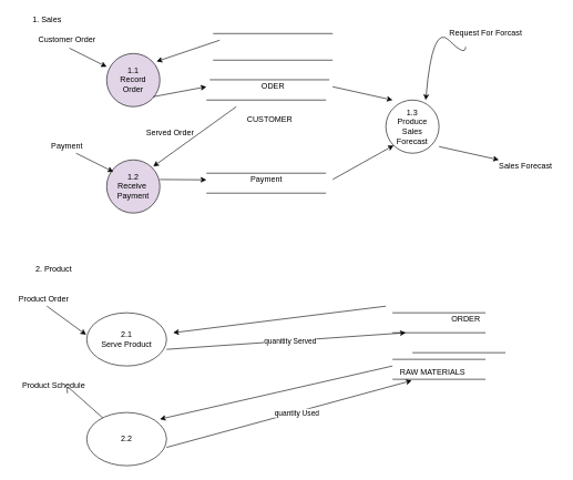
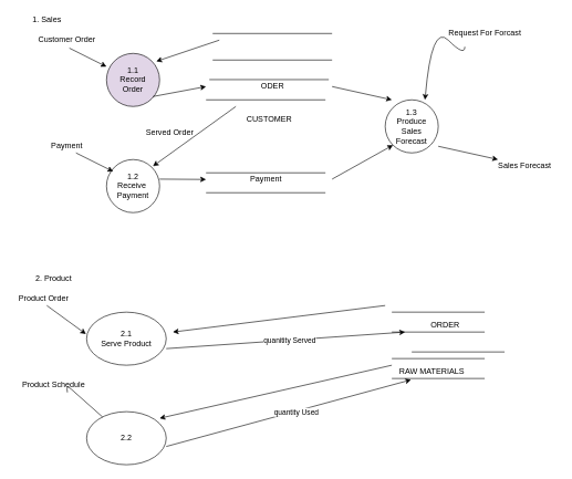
  <mxCell id="0" />
  <mxCell id="1" parent="0" />
  <mxCell id="2" value="1. Sales" style="text;html=1;align=center;verticalAlign=middle;resizable=0;points=[];autosize=1;strokeColor=none;" vertex="1" parent="1"><mxGeometry x="40" y="20" width="60" height="20" as="geometry" /></mxCell>
  <mxCell id="3" value="1.1&lt;br&gt;Record&lt;br&gt;Order" style="ellipse;whiteSpace=wrap;html=1;aspect=fixed;fillColor=#e1d5e7;" vertex="1" parent="1"><mxGeometry x="160" y="80" width="80" height="80" as="geometry" /></mxCell>
- <mxCell id="4" value="1.2&lt;br&gt;Receive&amp;nbsp;&lt;br&gt;Payment&lt;br&gt;" style="ellipse;whiteSpace=wrap;html=1;aspect=fixed;fillColor=#e1d5e7;" vertex="1" parent="1"><mxGeometry x="160" y="240" width="80" height="80" as="geometry" /></mxCell>
+ <mxCell id="4" value="1.2&lt;br&gt;Receive&amp;nbsp;&lt;br&gt;Payment&lt;br&gt;" style="ellipse;whiteSpace=wrap;html=1;aspect=fixed;" vertex="1" parent="1"><mxGeometry x="160" y="240" width="80" height="80" as="geometry" /></mxCell>
  <mxCell id="5" value="1.3&lt;br&gt;Produce Sales&lt;br&gt;Forecast" style="ellipse;whiteSpace=wrap;html=1;aspect=fixed;" vertex="1" parent="1"><mxGeometry x="580" y="150" width="80" height="80" as="geometry" /></mxCell>
  <mxCell id="6" value="Customer Order&lt;br&gt;" style="text;html=1;align=center;verticalAlign=middle;resizable=0;points=[];autosize=1;strokeColor=none;" vertex="1" parent="1"><mxGeometry x="50" y="50" width="100" height="20" as="geometry" /></mxCell>
  <mxCell id="7" value="" style="endArrow=classic;html=1;exitX=0.54;exitY=1.1;exitDx=0;exitDy=0;exitPerimeter=0;" edge="1" parent="1" source="6"><mxGeometry width="50" height="50" relative="1" as="geometry"><mxPoint x="75" y="120" as="sourcePoint" /><mxPoint x="160" y="100" as="targetPoint" /></mxGeometry></mxCell>
  <mxCell id="8" value="Payment" style="text;html=1;align=center;verticalAlign=middle;resizable=0;points=[];autosize=1;strokeColor=none;" vertex="1" parent="1"><mxGeometry x="70" y="210" width="60" height="20" as="geometry" /></mxCell>
  <mxCell id="9" value="" style="endArrow=classic;html=1;exitX=0.54;exitY=1.1;exitDx=0;exitDy=0;exitPerimeter=0;" edge="1" parent="1"><mxGeometry width="50" height="50" relative="1" as="geometry"><mxPoint x="114" y="230" as="sourcePoint" /><mxPoint x="170" y="258" as="targetPoint" /></mxGeometry></mxCell>
  <mxCell id="10" value="" style="endArrow=none;html=1;" edge="1" parent="1"><mxGeometry width="50" height="50" relative="1" as="geometry"><mxPoint x="320" y="50" as="sourcePoint" /><mxPoint x="500" y="50" as="targetPoint" /></mxGeometry></mxCell>
  <mxCell id="11" value="" style="endArrow=none;html=1;" edge="1" parent="1"><mxGeometry width="50" height="50" relative="1" as="geometry"><mxPoint x="320" y="90" as="sourcePoint" /><mxPoint x="500" y="90" as="targetPoint" /></mxGeometry></mxCell>
  <mxCell id="12" value="CUSTOMER" style="text;html=1;align=center;verticalAlign=middle;resizable=0;points=[];autosize=1;strokeColor=none;" vertex="1" parent="1"><mxGeometry x="365" y="170" width="80" height="20" as="geometry" /></mxCell>
  <mxCell id="13" value="" style="endArrow=none;html=1;" edge="1" parent="1"><mxGeometry width="50" height="50" relative="1" as="geometry"><mxPoint x="315" y="119.5" as="sourcePoint" /><mxPoint x="495" y="119.5" as="targetPoint" /></mxGeometry></mxCell>
  <mxCell id="14" value="" style="endArrow=none;html=1;" edge="1" parent="1"><mxGeometry width="50" height="50" relative="1" as="geometry"><mxPoint x="310" y="150" as="sourcePoint" /><mxPoint x="490" y="150" as="targetPoint" /></mxGeometry></mxCell>
  <mxCell id="15" value="ODER" style="text;html=1;align=center;verticalAlign=middle;resizable=0;points=[];autosize=1;strokeColor=none;" vertex="1" parent="1"><mxGeometry x="385" y="120" width="50" height="20" as="geometry" /></mxCell>
  <mxCell id="16" value="" style="endArrow=none;html=1;" edge="1" parent="1"><mxGeometry width="50" height="50" relative="1" as="geometry"><mxPoint x="310" y="260" as="sourcePoint" /><mxPoint x="490" y="260" as="targetPoint" /></mxGeometry></mxCell>
  <mxCell id="17" value="" style="endArrow=none;html=1;" edge="1" parent="1"><mxGeometry width="50" height="50" relative="1" as="geometry"><mxPoint x="310" y="290" as="sourcePoint" /><mxPoint x="490" y="290" as="targetPoint" /></mxGeometry></mxCell>
  <mxCell id="18" value="Payment&lt;br&gt;" style="text;html=1;align=center;verticalAlign=middle;resizable=0;points=[];autosize=1;strokeColor=none;" vertex="1" parent="1"><mxGeometry x="370" y="260" width="60" height="20" as="geometry" /></mxCell>
  <mxCell id="19" value="" style="endArrow=classic;html=1;entryX=0.938;entryY=0.15;entryDx=0;entryDy=0;entryPerimeter=0;" edge="1" parent="1" target="3"><mxGeometry width="50" height="50" relative="1" as="geometry"><mxPoint x="330" y="60" as="sourcePoint" /><mxPoint x="316" y="68" as="targetPoint" /></mxGeometry></mxCell>
  <mxCell id="20" value="" style="endArrow=classic;html=1;" edge="1" parent="1"><mxGeometry width="50" height="50" relative="1" as="geometry"><mxPoint x="230" y="145" as="sourcePoint" /><mxPoint x="310" y="130" as="targetPoint" /></mxGeometry></mxCell>
  <mxCell id="21" value="" style="endArrow=classic;html=1;" edge="1" parent="1"><mxGeometry width="50" height="50" relative="1" as="geometry"><mxPoint x="354.96" y="160" as="sourcePoint" /><mxPoint x="230" y="250" as="targetPoint" /></mxGeometry></mxCell>
  <mxCell id="22" value="Served Order" style="text;html=1;align=center;verticalAlign=middle;resizable=0;points=[];autosize=1;strokeColor=none;" vertex="1" parent="1"><mxGeometry x="210" y="190" width="90" height="20" as="geometry" /></mxCell>
  <mxCell id="23" value="" style="endArrow=classic;html=1;" edge="1" parent="1"><mxGeometry width="50" height="50" relative="1" as="geometry"><mxPoint x="240" y="269.5" as="sourcePoint" /><mxPoint x="310" y="270" as="targetPoint" /></mxGeometry></mxCell>
  <mxCell id="24" value="" style="endArrow=classic;html=1;entryX=0;entryY=1;entryDx=0;entryDy=0;" edge="1" parent="1" target="5"><mxGeometry width="50" height="50" relative="1" as="geometry"><mxPoint x="500" y="269.5" as="sourcePoint" /><mxPoint x="570" y="270" as="targetPoint" /></mxGeometry></mxCell>
  <mxCell id="25" value="" style="endArrow=classic;html=1;" edge="1" parent="1"><mxGeometry width="50" height="50" relative="1" as="geometry"><mxPoint x="500" y="130" as="sourcePoint" /><mxPoint x="590" y="150" as="targetPoint" /></mxGeometry></mxCell>
  <mxCell id="26" value="" style="curved=1;endArrow=classic;html=1;" edge="1" parent="1"><mxGeometry width="50" height="50" relative="1" as="geometry"><mxPoint x="700" y="70" as="sourcePoint" /><mxPoint x="640" y="150" as="targetPoint" /><Array as="points"><mxPoint x="700" y="85" /><mxPoint x="650" y="35" /></Array></mxGeometry></mxCell>
  <mxCell id="27" value="Request For Forcast" style="text;html=1;align=center;verticalAlign=middle;resizable=0;points=[];autosize=1;strokeColor=none;" vertex="1" parent="1"><mxGeometry x="670" y="40" width="120" height="20" as="geometry" /></mxCell>
  <mxCell id="28" value="" style="endArrow=classic;html=1;" edge="1" parent="1"><mxGeometry width="50" height="50" relative="1" as="geometry"><mxPoint x="660" y="220" as="sourcePoint" /><mxPoint x="750" y="240" as="targetPoint" /></mxGeometry></mxCell>
  <mxCell id="29" value="Sales Forecast" style="text;html=1;align=center;verticalAlign=middle;resizable=0;points=[];autosize=1;strokeColor=none;" vertex="1" parent="1"><mxGeometry x="740" y="240" width="100" height="20" as="geometry" /></mxCell>
- <mxCell id="30" value="2. Product&lt;br&gt;" style="text;html=1;align=center;verticalAlign=middle;resizable=0;points=[];autosize=1;strokeColor=none;" vertex="1" parent="1"><mxGeometry x="45" y="395" width="70" height="20" as="geometry" /></mxCell>
+ <mxCell id="30" value="2. Product&lt;br&gt;" style="text;html=1;align=center;verticalAlign=middle;resizable=0;points=[];autosize=1;strokeColor=none;" vertex="1" parent="1"><mxGeometry x="45" y="410" width="70" height="20" as="geometry" /></mxCell>
  <mxCell id="31" value="2.1&lt;br&gt;Serve Product&lt;br&gt;" style="ellipse;whiteSpace=wrap;html=1;" vertex="1" parent="1"><mxGeometry x="130" y="470" width="120" height="80" as="geometry" /></mxCell>
  <mxCell id="32" value="2.2" style="ellipse;whiteSpace=wrap;html=1;" vertex="1" parent="1"><mxGeometry x="130" y="620" width="120" height="80" as="geometry" /></mxCell>
  <mxCell id="33" value="Product Order" style="text;html=1;align=center;verticalAlign=middle;resizable=0;points=[];autosize=1;strokeColor=none;" vertex="1" parent="1"><mxGeometry y="440" width="90" height="20" as="geometry" x="20" /></mxCell>
  <mxCell id="34" value="" style="endArrow=classic;html=1;entryX=-0.008;entryY=0.413;entryDx=0;entryDy=0;entryPerimeter=0;" edge="1" parent="1" target="31"><mxGeometry width="50" height="50" relative="1" as="geometry"><mxPoint x="70" y="460" as="sourcePoint" /><mxPoint x="140" y="520" as="targetPoint" /></mxGeometry></mxCell>
  <mxCell id="35" value="" style="endArrow=none;html=1;" edge="1" parent="1"><mxGeometry width="50" height="50" relative="1" as="geometry"><mxPoint x="590" y="470" as="sourcePoint" /><mxPoint x="730" y="470" as="targetPoint" /></mxGeometry></mxCell>
  <mxCell id="36" value="" style="endArrow=none;html=1;" edge="1" parent="1"><mxGeometry width="50" height="50" relative="1" as="geometry"><mxPoint x="590" y="500" as="sourcePoint" /><mxPoint x="730" y="500" as="targetPoint" /></mxGeometry></mxCell>
- <mxCell id="37" value="ORDER" style="text;html=1;align=center;verticalAlign=middle;resizable=0;points=[];autosize=1;strokeColor=none;" vertex="1" parent="1"><mxGeometry x="670" y="470" width="60" height="20" as="geometry" /></mxCell>
+ <mxCell id="37" value="ORDER" style="text;html=1;align=center;verticalAlign=middle;resizable=0;points=[];autosize=1;strokeColor=none;" vertex="1" parent="1"><mxGeometry x="640" y="480" width="60" height="20" as="geometry" /></mxCell>
  <mxCell id="38" value="" style="endArrow=none;html=1;" edge="1" parent="1"><mxGeometry width="50" height="50" relative="1" as="geometry"><mxPoint x="590" y="540" as="sourcePoint" /><mxPoint x="730" y="540" as="targetPoint" /></mxGeometry></mxCell>
  <mxCell id="39" value="" style="endArrow=none;html=1;" edge="1" parent="1"><mxGeometry width="50" height="50" relative="1" as="geometry"><mxPoint x="590" y="570" as="sourcePoint" /><mxPoint x="730" y="570" as="targetPoint" /></mxGeometry></mxCell>
  <mxCell id="40" value="RAW MATERIALS" style="text;html=1;align=center;verticalAlign=middle;resizable=0;points=[];autosize=1;strokeColor=none;" vertex="1" parent="1"><mxGeometry x="595" y="550" width="110" height="20" as="geometry" /></mxCell>
  <mxCell id="41" value="" style="endArrow=none;html=1;" edge="1" parent="1"><mxGeometry width="50" height="50" relative="1" as="geometry"><mxPoint x="620" y="530" as="sourcePoint" /><mxPoint x="760" y="530" as="targetPoint" /></mxGeometry></mxCell>
  <mxCell id="42" value="" style="endArrow=classic;html=1;" edge="1" parent="1"><mxGeometry width="50" height="50" relative="1" as="geometry"><mxPoint x="580" y="460" as="sourcePoint" /><mxPoint x="260" y="500" as="targetPoint" /></mxGeometry></mxCell>
  <mxCell id="43" value="" style="endArrow=classic;html=1;" edge="1" parent="1"><mxGeometry width="50" height="50" relative="1" as="geometry"><mxPoint x="250" y="525" as="sourcePoint" /><mxPoint x="610" y="500" as="targetPoint" /></mxGeometry></mxCell>
  <mxCell id="44" value="quanitity Served" style="edgeLabel;html=1;align=center;verticalAlign=middle;resizable=0;points=[];" vertex="1" connectable="0" parent="43"><mxGeometry x="0.033" relative="1" as="geometry"><mxPoint as="offset" /></mxGeometry></mxCell>
  <mxCell id="45" value="" style="endArrow=classic;html=1;entryX=0.218;entryY=1.1;entryDx=0;entryDy=0;entryPerimeter=0;" edge="1" parent="1" target="40"><mxGeometry width="50" height="50" relative="1" as="geometry"><mxPoint x="250" y="672.5" as="sourcePoint" /><mxPoint x="610" y="647.5" as="targetPoint" /></mxGeometry></mxCell>
  <mxCell id="46" value="quantity Used" style="edgeLabel;html=1;align=center;verticalAlign=middle;resizable=0;points=[];" vertex="1" connectable="0" parent="45"><mxGeometry x="0.056" y="-1" relative="1" as="geometry"><mxPoint as="offset" /></mxGeometry></mxCell>
  <mxCell id="47" value="" style="endArrow=classic;html=1;" edge="1" parent="1"><mxGeometry width="50" height="50" relative="1" as="geometry"><mxPoint x="590" y="550" as="sourcePoint" /><mxPoint x="240" y="630" as="targetPoint" /></mxGeometry></mxCell>
  <mxCell id="48" value="Product Schedule" style="text;html=1;align=center;verticalAlign=middle;resizable=0;points=[];autosize=1;strokeColor=none;" vertex="1" parent="1"><mxGeometry x="25" y="570" width="110" height="20" as="geometry" /></mxCell>
  <mxCell id="49" value="" style="endArrow=none;html=1;exitX=0.691;exitY=1.05;exitDx=0;exitDy=0;exitPerimeter=0;" edge="1" parent="1" source="48" target="32"><mxGeometry width="50" height="50" relative="1" as="geometry"><mxPoint x="60" y="540" as="sourcePoint" /><mxPoint x="139.04" y="513.04" as="targetPoint" /><Array as="points"><mxPoint x="100" y="580" /></Array></mxGeometry></mxCell>
